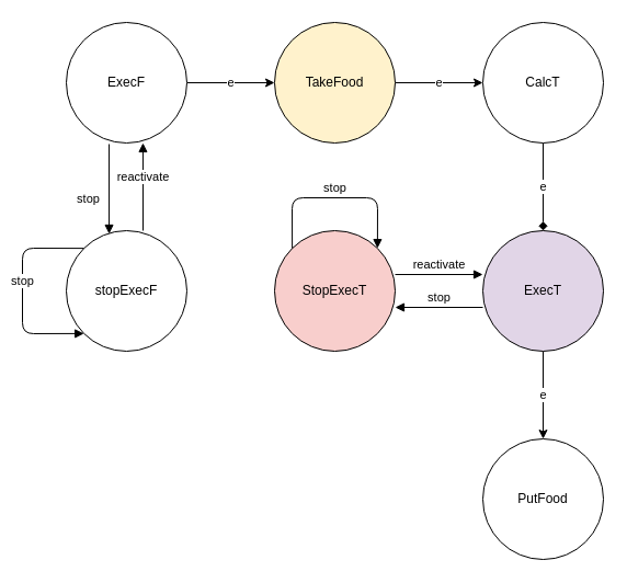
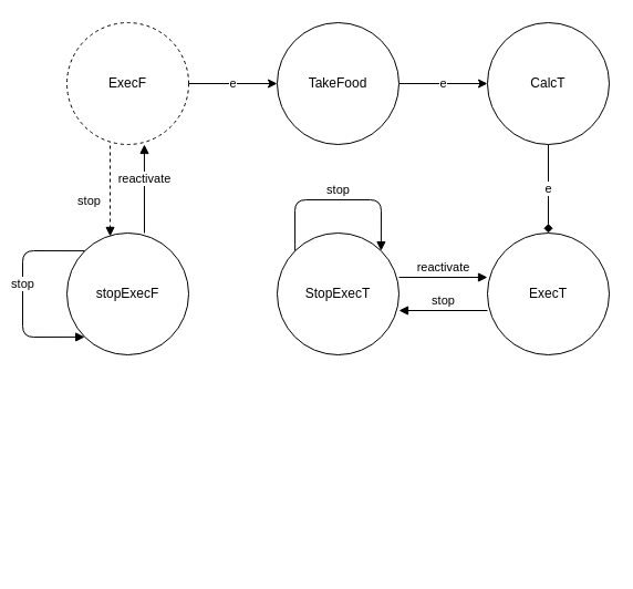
  <mxCell id="0" />
  <mxCell id="1" parent="0" />
  <mxCell id="2" value="e" style="edgeStyle=orthogonalEdgeStyle;rounded=0;orthogonalLoop=1;jettySize=auto;html=1;" edge="1" parent="1" source="3" target="5"><mxGeometry relative="1" as="geometry" /></mxCell>
- <mxCell id="3" value="ExecF" style="ellipse;whiteSpace=wrap;html=1;" vertex="1" parent="1"><mxGeometry x="60" y="20" width="110" height="110" as="geometry" /></mxCell>
+ <mxCell id="3" value="ExecF" style="ellipse;whiteSpace=wrap;html=1;dashed=1;" vertex="1" parent="1"><mxGeometry x="60" y="20" width="110" height="110" as="geometry" /></mxCell>
  <mxCell id="4" value="e" style="edgeStyle=orthogonalEdgeStyle;rounded=0;orthogonalLoop=1;jettySize=auto;html=1;" edge="1" parent="1" source="5" target="7"><mxGeometry relative="1" as="geometry" /></mxCell>
- <mxCell id="5" value="TakeFood" style="ellipse;whiteSpace=wrap;html=1;fillColor=#fff2cc;" vertex="1" parent="1"><mxGeometry x="250" y="20" width="110" height="110" as="geometry" /></mxCell>
+ <mxCell id="5" value="TakeFood" style="ellipse;whiteSpace=wrap;html=1;" vertex="1" parent="1"><mxGeometry x="250" y="20" width="110" height="110" as="geometry" /></mxCell>
  <mxCell id="6" value="e" style="edgeStyle=orthogonalEdgeStyle;rounded=0;orthogonalLoop=1;jettySize=auto;html=1;endArrow=diamond;" edge="1" parent="1" source="7" target="9"><mxGeometry relative="1" as="geometry" /></mxCell>
  <mxCell id="7" value="CalcT" style="ellipse;whiteSpace=wrap;html=1;" vertex="1" parent="1"><mxGeometry x="440" y="20" width="110" height="110" as="geometry" /></mxCell>
- <mxCell id="8" value="e" style="edgeStyle=orthogonalEdgeStyle;rounded=0;orthogonalLoop=1;jettySize=auto;html=1;" edge="1" parent="1" source="9" target="11"><mxGeometry relative="1" as="geometry" /></mxCell>
- <mxCell id="9" value="ExecT" style="ellipse;whiteSpace=wrap;html=1;fillColor=#e1d5e7;" vertex="1" parent="1"><mxGeometry x="440" y="210" width="110" height="110" as="geometry" /></mxCell>
- <mxCell id="10" value="StopExecT" style="ellipse;whiteSpace=wrap;html=1;fillColor=#f8cecc;" vertex="1" parent="1"><mxGeometry x="250" y="210" width="110" height="110" as="geometry" /></mxCell>
- <mxCell id="11" value="PutFood" style="ellipse;whiteSpace=wrap;html=1;" vertex="1" parent="1"><mxGeometry x="440" y="400" width="110" height="110" as="geometry" /></mxCell>
+ <mxCell id="9" value="ExecT" style="ellipse;whiteSpace=wrap;html=1;" vertex="1" parent="1"><mxGeometry x="440" y="210" width="110" height="110" as="geometry" /></mxCell>
+ <mxCell id="10" value="StopExecT" style="ellipse;whiteSpace=wrap;html=1;" vertex="1" parent="1"><mxGeometry x="250" y="210" width="110" height="110" as="geometry" /></mxCell>
  <mxCell id="12" value="stopExecF" style="ellipse;whiteSpace=wrap;html=1;" vertex="1" parent="1"><mxGeometry x="60" y="210" width="110" height="110" as="geometry" /></mxCell>
  <mxCell id="13" value="reactivate" style="html=1;verticalAlign=bottom;endArrow=block;" edge="1" parent="1"><mxGeometry width="80" relative="1" as="geometry"><mxPoint x="360" y="250" as="sourcePoint" /><mxPoint x="440" y="250" as="targetPoint" /></mxGeometry></mxCell>
  <mxCell id="14" value="stop" style="html=1;verticalAlign=bottom;endArrow=none;startArrow=block;startFill=1;endFill=0;" edge="1" parent="1"><mxGeometry width="80" relative="1" as="geometry"><mxPoint x="360" y="280" as="sourcePoint" /><mxPoint x="440" y="280" as="targetPoint" /></mxGeometry></mxCell>
- <mxCell id="15" value="stop" style="html=1;verticalAlign=bottom;endArrow=block;exitX=0.355;exitY=1.009;exitDx=0;exitDy=0;exitPerimeter=0;entryX=0.355;entryY=0.027;entryDx=0;entryDy=0;entryPerimeter=0;" edge="1" parent="1" source="3" target="12"><mxGeometry x="0.44" y="-19" width="80" relative="1" as="geometry"><mxPoint x="0" y="210" as="sourcePoint" /><mxPoint x="80" y="210" as="targetPoint" /><mxPoint as="offset" /></mxGeometry></mxCell>
+ <mxCell id="15" value="stop" style="html=1;verticalAlign=bottom;endArrow=block;exitX=0.355;exitY=1.009;exitDx=0;exitDy=0;exitPerimeter=0;entryX=0.355;entryY=0.027;entryDx=0;entryDy=0;entryPerimeter=0;dashed=1;" edge="1" parent="1" source="3" target="12"><mxGeometry x="0.44" y="-19" width="80" relative="1" as="geometry"><mxPoint x="0" y="210" as="sourcePoint" /><mxPoint x="80" y="210" as="targetPoint" /><mxPoint as="offset" /></mxGeometry></mxCell>
  <mxCell id="16" value="reactivate" style="html=1;verticalAlign=bottom;endArrow=block;entryX=0.636;entryY=1;entryDx=0;entryDy=0;entryPerimeter=0;" edge="1" parent="1" target="3"><mxGeometry width="80" relative="1" as="geometry"><mxPoint x="130" y="210" as="sourcePoint" /><mxPoint x="210" y="210" as="targetPoint" /></mxGeometry></mxCell>
  <mxCell id="17" value="stop" style="html=1;verticalAlign=bottom;endArrow=block;exitX=0;exitY=0;exitDx=0;exitDy=0;entryX=0;entryY=1;entryDx=0;entryDy=0;" edge="1" parent="1" source="12" target="12"><mxGeometry width="80" relative="1" as="geometry"><mxPoint x="10" y="340" as="sourcePoint" /><mxPoint x="90" y="340" as="targetPoint" /><Array as="points"><mxPoint x="20" y="226" /><mxPoint x="20" y="304" /></Array></mxGeometry></mxCell>
  <mxCell id="18" value="stop" style="html=1;verticalAlign=bottom;endArrow=block;exitX=0;exitY=0;exitDx=0;exitDy=0;entryX=1;entryY=0;entryDx=0;entryDy=0;" edge="1" parent="1" source="10" target="10"><mxGeometry width="80" relative="1" as="geometry"><mxPoint x="270" y="330" as="sourcePoint" /><mxPoint x="350" y="330" as="targetPoint" /><Array as="points"><mxPoint x="266" y="180" /><mxPoint x="344" y="180" /></Array></mxGeometry></mxCell>
